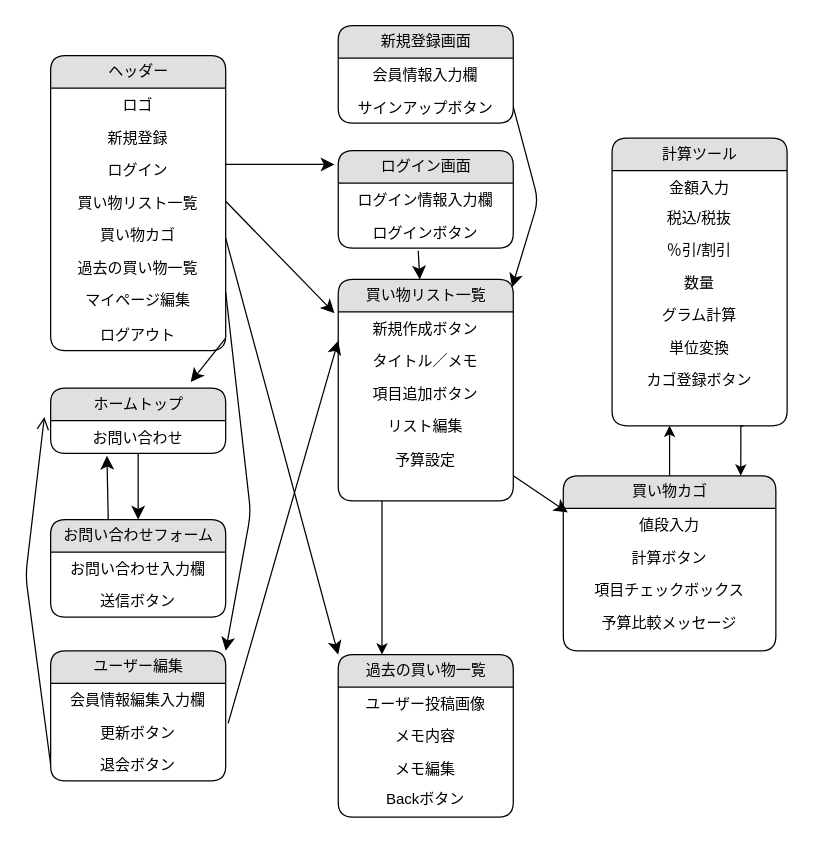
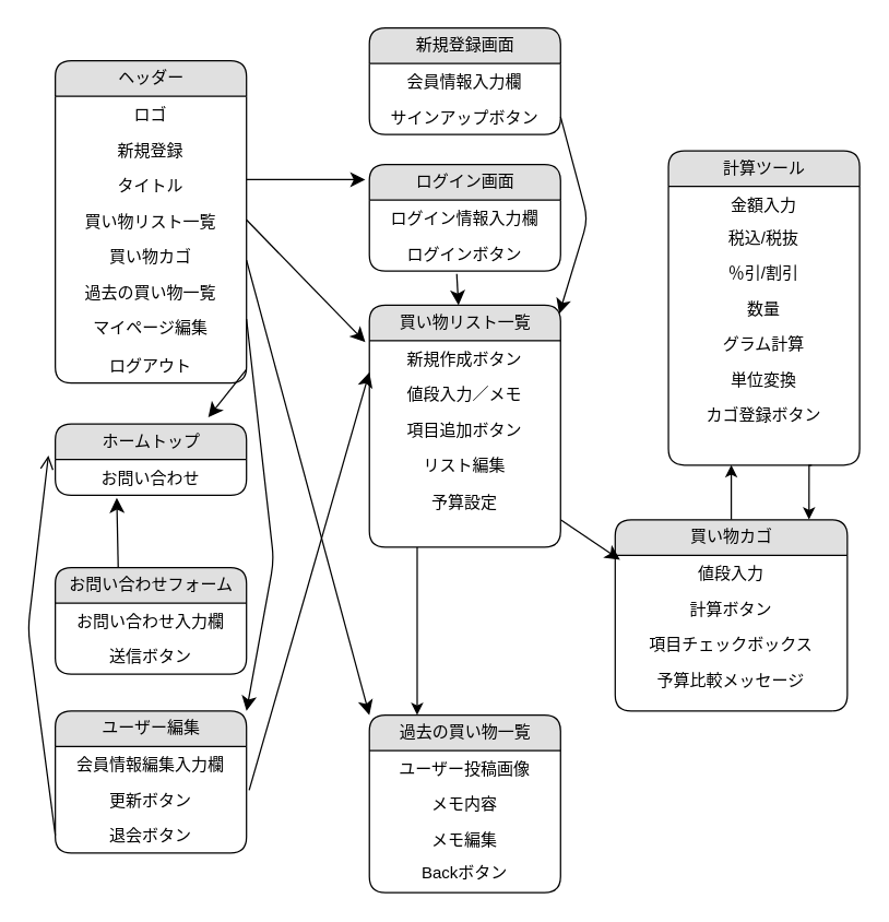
  <mxCell id="0" />
  <mxCell id="1" parent="0" />
  <mxCell id="2" style="edgeStyle=orthogonalEdgeStyle;rounded=0;orthogonalLoop=1;jettySize=auto;html=1;exitX=0.25;exitY=1;exitDx=0;exitDy=0;entryX=0.25;entryY=0;entryDx=0;entryDy=0;" edge="1" parent="1" source="3" target="33"><mxGeometry relative="1" as="geometry" /></mxCell>
  <mxCell id="3" value="買い物リスト一覧" style="swimlane;html=1;fontStyle=0;childLayout=stackLayout;horizontal=1;startSize=26;fillColor=#e0e0e0;horizontalStack=0;resizeParent=1;resizeLast=0;collapsible=1;marginBottom=0;swimlaneFillColor=#ffffff;align=center;rounded=1;shadow=0;comic=0;labelBackgroundColor=none;strokeWidth=1;fontFamily=Verdana;fontSize=12" vertex="1" parent="1"><mxGeometry x="270" y="223" width="140" height="177" as="geometry" /></mxCell>
  <mxCell id="4" value="新規作成ボタン" style="text;html=1;strokeColor=none;fillColor=none;spacingLeft=4;spacingRight=4;whiteSpace=wrap;overflow=hidden;rotatable=0;points=[[0,0.5],[1,0.5]];portConstraint=eastwest;align=center;" vertex="1" parent="3"><mxGeometry y="26" width="140" height="26" as="geometry" /></mxCell>
- <mxCell id="5" value="タイトル／メモ" style="text;html=1;strokeColor=none;fillColor=none;spacingLeft=4;spacingRight=4;whiteSpace=wrap;overflow=hidden;rotatable=0;points=[[0,0.5],[1,0.5]];portConstraint=eastwest;align=center;" vertex="1" parent="3"><mxGeometry y="52" width="140" height="26" as="geometry" /></mxCell>
+ <mxCell id="5" value="値段入力／メモ" style="text;html=1;strokeColor=none;fillColor=none;spacingLeft=4;spacingRight=4;whiteSpace=wrap;overflow=hidden;rotatable=0;points=[[0,0.5],[1,0.5]];portConstraint=eastwest;align=center;" vertex="1" parent="3"><mxGeometry y="52" width="140" height="26" as="geometry" /></mxCell>
  <mxCell id="6" value="項目追加ボタン" style="text;html=1;strokeColor=none;fillColor=none;spacingLeft=4;spacingRight=4;whiteSpace=wrap;overflow=hidden;rotatable=0;points=[[0,0.5],[1,0.5]];portConstraint=eastwest;align=center;" vertex="1" parent="3"><mxGeometry y="78" width="140" height="26" as="geometry" /></mxCell>
  <mxCell id="7" value="リスト編集" style="text;html=1;strokeColor=none;fillColor=none;spacingLeft=4;spacingRight=4;whiteSpace=wrap;overflow=hidden;rotatable=0;points=[[0,0.5],[1,0.5]];portConstraint=eastwest;align=center;" vertex="1" parent="3"><mxGeometry y="104" width="140" height="26" as="geometry" /></mxCell>
  <mxCell id="8" style="edgeStyle=orthogonalEdgeStyle;rounded=0;orthogonalLoop=1;jettySize=auto;html=1;exitX=0.5;exitY=0;exitDx=0;exitDy=0;" edge="1" parent="1" source="9"><mxGeometry relative="1" as="geometry"><mxPoint x="535" y="340" as="targetPoint" /></mxGeometry></mxCell>
  <mxCell id="9" value="買い物カゴ" style="swimlane;html=1;fontStyle=0;childLayout=stackLayout;horizontal=1;startSize=26;fillColor=#e0e0e0;horizontalStack=0;resizeParent=1;resizeLast=0;collapsible=1;marginBottom=0;swimlaneFillColor=#ffffff;align=center;rounded=1;shadow=0;comic=0;labelBackgroundColor=none;strokeWidth=1;fontFamily=Verdana;fontSize=12" vertex="1" parent="1"><mxGeometry x="450" y="380" width="170" height="140" as="geometry" /></mxCell>
  <mxCell id="10" value="値段入力" style="text;html=1;strokeColor=none;fillColor=none;spacingLeft=4;spacingRight=4;whiteSpace=wrap;overflow=hidden;rotatable=0;points=[[0,0.5],[1,0.5]];portConstraint=eastwest;align=center;" vertex="1" parent="9"><mxGeometry y="26" width="170" height="26" as="geometry" /></mxCell>
  <mxCell id="11" value="計算ボタン" style="text;html=1;strokeColor=none;fillColor=none;spacingLeft=4;spacingRight=4;whiteSpace=wrap;overflow=hidden;rotatable=0;points=[[0,0.5],[1,0.5]];portConstraint=eastwest;align=center;" vertex="1" parent="9"><mxGeometry y="52" width="170" height="26" as="geometry" /></mxCell>
  <mxCell id="12" value="項目チェックボックス" style="text;html=1;strokeColor=none;fillColor=none;spacingLeft=4;spacingRight=4;whiteSpace=wrap;overflow=hidden;rotatable=0;points=[[0,0.5],[1,0.5]];portConstraint=eastwest;align=center;" vertex="1" parent="9"><mxGeometry y="78" width="170" height="26" as="geometry" /></mxCell>
  <mxCell id="13" value="予算比較メッセージ" style="text;html=1;strokeColor=none;fillColor=none;spacingLeft=4;spacingRight=4;whiteSpace=wrap;overflow=hidden;rotatable=0;points=[[0,0.5],[1,0.5]];portConstraint=eastwest;align=center;" vertex="1" parent="9"><mxGeometry y="104" width="170" height="26" as="geometry" /></mxCell>
- <mxCell id="14" style="edgeStyle=none;html=1;labelBackgroundColor=none;startFill=0;startSize=8;endFill=1;endSize=8;fontFamily=Verdana;fontSize=12;entryX=0.5;entryY=0;entryDx=0;entryDy=0;" edge="1" parent="1" source="15" target="42"><mxGeometry relative="1" as="geometry"><Array as="points" /></mxGeometry></mxCell>
  <mxCell id="15" value="ホームトップ" style="swimlane;html=1;fontStyle=0;childLayout=stackLayout;horizontal=1;startSize=26;fillColor=#e0e0e0;horizontalStack=0;resizeParent=1;resizeLast=0;collapsible=1;marginBottom=0;swimlaneFillColor=#ffffff;align=center;rounded=1;shadow=0;comic=0;labelBackgroundColor=none;strokeWidth=1;fontFamily=Verdana;fontSize=12" vertex="1" parent="1"><mxGeometry x="40" y="310" width="140" height="52" as="geometry" /></mxCell>
  <mxCell id="16" value="お問い合わせ" style="text;html=1;strokeColor=none;fillColor=none;spacingLeft=4;spacingRight=4;whiteSpace=wrap;overflow=hidden;rotatable=0;points=[[0,0.5],[1,0.5]];portConstraint=eastwest;align=center;" vertex="1" parent="15"><mxGeometry y="26" width="140" height="26" as="geometry" /></mxCell>
  <mxCell id="17" value="新規登録画面" style="swimlane;html=1;fontStyle=0;childLayout=stackLayout;horizontal=1;startSize=26;fillColor=#e0e0e0;horizontalStack=0;resizeParent=1;resizeLast=0;collapsible=1;marginBottom=0;swimlaneFillColor=#ffffff;align=center;rounded=1;shadow=0;comic=0;labelBackgroundColor=none;strokeWidth=1;fontFamily=Verdana;fontSize=12" vertex="1" parent="1"><mxGeometry x="270" y="20" width="140" height="78" as="geometry" /></mxCell>
  <mxCell id="18" value="会員情報入力欄" style="text;html=1;strokeColor=none;fillColor=none;spacingLeft=4;spacingRight=4;whiteSpace=wrap;overflow=hidden;rotatable=0;points=[[0,0.5],[1,0.5]];portConstraint=eastwest;align=center;" vertex="1" parent="17"><mxGeometry y="26" width="140" height="26" as="geometry" /></mxCell>
  <mxCell id="19" value="サインアップボタン" style="text;html=1;strokeColor=none;fillColor=none;spacingLeft=4;spacingRight=4;whiteSpace=wrap;overflow=hidden;rotatable=0;points=[[0,0.5],[1,0.5]];portConstraint=eastwest;align=center;" vertex="1" parent="17"><mxGeometry y="52" width="140" height="26" as="geometry" /></mxCell>
  <mxCell id="20" value="ヘッダー" style="swimlane;html=1;fontStyle=0;childLayout=stackLayout;horizontal=1;startSize=26;fillColor=#e0e0e0;horizontalStack=0;resizeParent=1;resizeLast=0;collapsible=1;marginBottom=0;swimlaneFillColor=#ffffff;align=center;rounded=1;shadow=0;comic=0;labelBackgroundColor=none;strokeWidth=1;fontFamily=Verdana;fontSize=12" vertex="1" parent="1"><mxGeometry x="40" y="44" width="140" height="236" as="geometry" /></mxCell>
  <mxCell id="21" value="ロゴ" style="text;html=1;strokeColor=none;fillColor=none;spacingLeft=4;spacingRight=4;whiteSpace=wrap;overflow=hidden;rotatable=0;points=[[0,0.5],[1,0.5]];portConstraint=eastwest;align=center;" vertex="1" parent="20"><mxGeometry y="26" width="140" height="26" as="geometry" /></mxCell>
  <mxCell id="22" value="新規登録" style="text;html=1;strokeColor=none;fillColor=none;spacingLeft=4;spacingRight=4;whiteSpace=wrap;overflow=hidden;rotatable=0;points=[[0,0.5],[1,0.5]];portConstraint=eastwest;align=center;" vertex="1" parent="20"><mxGeometry y="52" width="140" height="26" as="geometry" /></mxCell>
- <mxCell id="23" value="ログイン" style="text;html=1;strokeColor=none;fillColor=none;spacingLeft=4;spacingRight=4;whiteSpace=wrap;overflow=hidden;rotatable=0;points=[[0,0.5],[1,0.5]];portConstraint=eastwest;align=center;" vertex="1" parent="20"><mxGeometry y="78" width="140" height="26" as="geometry" /></mxCell>
+ <mxCell id="23" value="タイトル" style="text;html=1;strokeColor=none;fillColor=none;spacingLeft=4;spacingRight=4;whiteSpace=wrap;overflow=hidden;rotatable=0;points=[[0,0.5],[1,0.5]];portConstraint=eastwest;align=center;" vertex="1" parent="20"><mxGeometry y="78" width="140" height="26" as="geometry" /></mxCell>
  <mxCell id="24" value="買い物リスト一覧" style="text;html=1;strokeColor=none;fillColor=none;spacingLeft=4;spacingRight=4;whiteSpace=wrap;overflow=hidden;rotatable=0;points=[[0,0.5],[1,0.5]];portConstraint=eastwest;align=center;" vertex="1" parent="20"><mxGeometry y="104" width="140" height="26" as="geometry" /></mxCell>
  <mxCell id="25" value="買い物カゴ" style="text;html=1;strokeColor=none;fillColor=none;spacingLeft=4;spacingRight=4;whiteSpace=wrap;overflow=hidden;rotatable=0;points=[[0,0.5],[1,0.5]];portConstraint=eastwest;align=center;" vertex="1" parent="20"><mxGeometry y="130" width="140" height="26" as="geometry" /></mxCell>
  <mxCell id="26" value="過去の買い物一覧" style="text;html=1;strokeColor=none;fillColor=none;spacingLeft=4;spacingRight=4;whiteSpace=wrap;overflow=hidden;rotatable=0;points=[[0,0.5],[1,0.5]];portConstraint=eastwest;align=center;" vertex="1" parent="20"><mxGeometry y="156" width="140" height="26" as="geometry" /></mxCell>
  <mxCell id="27" value="マイページ編集" style="text;html=1;strokeColor=none;fillColor=none;spacingLeft=4;spacingRight=4;whiteSpace=wrap;overflow=hidden;rotatable=0;points=[[0,0.5],[1,0.5]];portConstraint=eastwest;align=center;" vertex="1" parent="20"><mxGeometry y="182" width="140" height="28" as="geometry" /></mxCell>
  <mxCell id="28" value="ログアウト" style="text;html=1;strokeColor=none;fillColor=none;spacingLeft=4;spacingRight=4;whiteSpace=wrap;overflow=hidden;rotatable=0;points=[[0,0.5],[1,0.5]];portConstraint=eastwest;align=center;" vertex="1" parent="20"><mxGeometry y="210" width="140" height="26" as="geometry" /></mxCell>
  <mxCell id="29" style="edgeStyle=none;html=1;labelBackgroundColor=none;startFill=0;startSize=8;endFill=1;endSize=8;fontFamily=Verdana;fontSize=12;exitX=0.457;exitY=1.077;exitDx=0;exitDy=0;exitPerimeter=0;" edge="1" parent="1" source="32" target="3"><mxGeometry relative="1" as="geometry"><mxPoint x="490" y="200" as="targetPoint" /></mxGeometry></mxCell>
  <mxCell id="30" value="ログイン画面" style="swimlane;html=1;fontStyle=0;childLayout=stackLayout;horizontal=1;startSize=26;fillColor=#e0e0e0;horizontalStack=0;resizeParent=1;resizeLast=0;collapsible=1;marginBottom=0;swimlaneFillColor=#ffffff;align=center;rounded=1;shadow=0;comic=0;labelBackgroundColor=none;strokeWidth=1;fontFamily=Verdana;fontSize=12" vertex="1" parent="1"><mxGeometry x="270" y="120" width="140" height="78" as="geometry" /></mxCell>
  <mxCell id="31" value="ログイン情報入力欄" style="text;html=1;strokeColor=none;fillColor=none;spacingLeft=4;spacingRight=4;whiteSpace=wrap;overflow=hidden;rotatable=0;points=[[0,0.5],[1,0.5]];portConstraint=eastwest;align=center;" vertex="1" parent="30"><mxGeometry y="26" width="140" height="26" as="geometry" /></mxCell>
  <mxCell id="32" value="ログインボタン" style="text;html=1;strokeColor=none;fillColor=none;spacingLeft=4;spacingRight=4;whiteSpace=wrap;overflow=hidden;rotatable=0;points=[[0,0.5],[1,0.5]];portConstraint=eastwest;align=center;" vertex="1" parent="30"><mxGeometry y="52" width="140" height="26" as="geometry" /></mxCell>
  <mxCell id="33" value="過去の買い物一覧" style="swimlane;html=1;fontStyle=0;childLayout=stackLayout;horizontal=1;startSize=26;fillColor=#e0e0e0;horizontalStack=0;resizeParent=1;resizeLast=0;collapsible=1;marginBottom=0;swimlaneFillColor=#ffffff;align=center;rounded=1;shadow=0;comic=0;labelBackgroundColor=none;strokeWidth=1;fontFamily=Verdana;fontSize=12" vertex="1" parent="1"><mxGeometry x="270" y="523" width="140" height="130" as="geometry" /></mxCell>
  <mxCell id="34" value="ユーザー投稿画像" style="text;html=1;strokeColor=none;fillColor=none;spacingLeft=4;spacingRight=4;whiteSpace=wrap;overflow=hidden;rotatable=0;points=[[0,0.5],[1,0.5]];portConstraint=eastwest;align=center;" vertex="1" parent="33"><mxGeometry y="26" width="140" height="26" as="geometry" /></mxCell>
  <mxCell id="35" value="メモ内容" style="text;html=1;strokeColor=none;fillColor=none;spacingLeft=4;spacingRight=4;whiteSpace=wrap;overflow=hidden;rotatable=0;points=[[0,0.5],[1,0.5]];portConstraint=eastwest;align=center;" vertex="1" parent="33"><mxGeometry y="52" width="140" height="26" as="geometry" /></mxCell>
  <mxCell id="36" value="メモ編集" style="text;html=1;strokeColor=none;fillColor=none;spacingLeft=4;spacingRight=4;whiteSpace=wrap;overflow=hidden;rotatable=0;points=[[0,0.5],[1,0.5]];portConstraint=eastwest;align=center;" vertex="1" parent="33"><mxGeometry y="78" width="140" height="24" as="geometry" /></mxCell>
  <mxCell id="37" value="Backボタン" style="text;html=1;strokeColor=none;fillColor=none;spacingLeft=4;spacingRight=4;whiteSpace=wrap;overflow=hidden;rotatable=0;points=[[0,0.5],[1,0.5]];portConstraint=eastwest;align=center;" vertex="1" parent="33"><mxGeometry y="102" width="140" height="26" as="geometry" /></mxCell>
  <mxCell id="38" value="ユーザー編集" style="swimlane;html=1;fontStyle=0;childLayout=stackLayout;horizontal=1;startSize=26;fillColor=#e0e0e0;horizontalStack=0;resizeParent=1;resizeLast=0;collapsible=1;marginBottom=0;swimlaneFillColor=#ffffff;align=center;rounded=1;shadow=0;comic=0;labelBackgroundColor=none;strokeWidth=1;fontFamily=Verdana;fontSize=12" vertex="1" parent="1"><mxGeometry x="40" y="520" width="140" height="104" as="geometry" /></mxCell>
  <mxCell id="39" value="会員情報編集入力欄" style="text;html=1;strokeColor=none;fillColor=none;spacingLeft=4;spacingRight=4;whiteSpace=wrap;overflow=hidden;rotatable=0;points=[[0,0.5],[1,0.5]];portConstraint=eastwest;align=center;" vertex="1" parent="38"><mxGeometry y="26" width="140" height="26" as="geometry" /></mxCell>
  <mxCell id="40" value="更新ボタン" style="text;html=1;strokeColor=none;fillColor=none;spacingLeft=4;spacingRight=4;whiteSpace=wrap;overflow=hidden;rotatable=0;points=[[0,0.5],[1,0.5]];portConstraint=eastwest;align=center;" vertex="1" parent="38"><mxGeometry y="52" width="140" height="26" as="geometry" /></mxCell>
  <mxCell id="41" value="退会ボタン" style="text;html=1;strokeColor=none;fillColor=none;spacingLeft=4;spacingRight=4;whiteSpace=wrap;overflow=hidden;rotatable=0;points=[[0,0.5],[1,0.5]];portConstraint=eastwest;align=center;" vertex="1" parent="38"><mxGeometry y="78" width="140" height="26" as="geometry" /></mxCell>
  <mxCell id="42" value="お問い合わせフォーム" style="swimlane;html=1;fontStyle=0;childLayout=stackLayout;horizontal=1;startSize=26;fillColor=#e0e0e0;horizontalStack=0;resizeParent=1;resizeLast=0;collapsible=1;marginBottom=0;swimlaneFillColor=#ffffff;align=center;rounded=1;shadow=0;comic=0;labelBackgroundColor=none;strokeWidth=1;fontFamily=Verdana;fontSize=12" vertex="1" parent="1"><mxGeometry x="40" y="415" width="140" height="78" as="geometry" /></mxCell>
  <mxCell id="43" value="お問い合わせ入力欄" style="text;html=1;strokeColor=none;fillColor=none;spacingLeft=4;spacingRight=4;whiteSpace=wrap;overflow=hidden;rotatable=0;points=[[0,0.5],[1,0.5]];portConstraint=eastwest;align=center;" vertex="1" parent="42"><mxGeometry y="26" width="140" height="26" as="geometry" /></mxCell>
  <mxCell id="44" value="送信ボタン" style="text;html=1;strokeColor=none;fillColor=none;spacingLeft=4;spacingRight=4;whiteSpace=wrap;overflow=hidden;rotatable=0;points=[[0,0.5],[1,0.5]];portConstraint=eastwest;align=center;" vertex="1" parent="42"><mxGeometry y="52" width="140" height="26" as="geometry" /></mxCell>
  <mxCell id="45" style="edgeStyle=none;html=1;labelBackgroundColor=none;startFill=0;startSize=8;endFill=1;endSize=8;fontFamily=Verdana;fontSize=12;" edge="1" parent="1"><mxGeometry relative="1" as="geometry"><mxPoint x="180" y="131" as="sourcePoint" /><mxPoint x="267" y="131" as="targetPoint" /><Array as="points" /></mxGeometry></mxCell>
  <mxCell id="46" style="edgeStyle=none;html=1;labelBackgroundColor=none;startFill=0;startSize=8;endFill=1;endSize=8;fontFamily=Verdana;fontSize=12;exitX=1;exitY=0.5;exitDx=0;exitDy=0;entryX=0.993;entryY=0.035;entryDx=0;entryDy=0;entryPerimeter=0;" edge="1" parent="1" source="19" target="3"><mxGeometry relative="1" as="geometry"><mxPoint x="420" y="137.182" as="sourcePoint" /><mxPoint x="460" y="160" as="targetPoint" /><Array as="points"><mxPoint x="430" y="160" /></Array></mxGeometry></mxCell>
  <mxCell id="47" style="edgeStyle=none;html=1;labelBackgroundColor=none;startFill=0;startSize=8;endFill=1;endSize=8;fontFamily=Verdana;fontSize=12;" edge="1" parent="1"><mxGeometry relative="1" as="geometry"><mxPoint x="180" y="160.5" as="sourcePoint" /><mxPoint x="267" y="250" as="targetPoint" /><Array as="points" /></mxGeometry></mxCell>
  <mxCell id="48" style="edgeStyle=none;html=1;labelBackgroundColor=none;startFill=0;startSize=8;endFill=1;endSize=8;fontFamily=Verdana;fontSize=12;entryX=0;entryY=0;entryDx=0;entryDy=0;" edge="1" parent="1" target="33"><mxGeometry relative="1" as="geometry"><mxPoint x="180" y="190" as="sourcePoint" /><mxPoint x="267" y="190" as="targetPoint" /><Array as="points" /></mxGeometry></mxCell>
  <mxCell id="49" style="edgeStyle=none;html=1;labelBackgroundColor=none;startFill=0;startSize=8;endFill=1;endSize=8;fontFamily=Verdana;fontSize=12;entryX=1;entryY=0;entryDx=0;entryDy=0;" edge="1" parent="1" target="38"><mxGeometry relative="1" as="geometry"><mxPoint x="180" y="233" as="sourcePoint" /><mxPoint x="220" y="560" as="targetPoint" /><Array as="points"><mxPoint x="200" y="410" /></Array></mxGeometry></mxCell>
  <mxCell id="50" style="edgeStyle=none;html=1;labelBackgroundColor=none;startFill=0;startSize=8;endFill=1;endSize=8;fontFamily=Verdana;fontSize=12;entryX=0.8;entryY=-0.096;entryDx=0;entryDy=0;entryPerimeter=0;" edge="1" parent="1" target="15"><mxGeometry relative="1" as="geometry"><mxPoint x="180" y="270" as="sourcePoint" /><mxPoint x="267" y="270" as="targetPoint" /><Array as="points" /></mxGeometry></mxCell>
  <mxCell id="51" style="edgeStyle=none;html=1;labelBackgroundColor=none;startFill=0;startSize=8;endFill=1;endSize=8;fontFamily=Verdana;fontSize=12;entryX=0.021;entryY=0.131;entryDx=0;entryDy=0;entryPerimeter=0;" edge="1" parent="1" target="10"><mxGeometry relative="1" as="geometry"><mxPoint x="410" y="380.004" as="sourcePoint" /><mxPoint x="440" y="400" as="targetPoint" /></mxGeometry></mxCell>
  <mxCell id="52" value="計算ツール" style="swimlane;html=1;fontStyle=0;childLayout=stackLayout;horizontal=1;startSize=26;fillColor=#e0e0e0;horizontalStack=0;resizeParent=1;resizeLast=0;collapsible=1;marginBottom=0;swimlaneFillColor=#ffffff;align=center;rounded=1;shadow=0;comic=0;labelBackgroundColor=none;strokeWidth=1;fontFamily=Verdana;fontSize=12" vertex="1" parent="1"><mxGeometry x="489" y="110" width="140" height="230" as="geometry" /></mxCell>
  <mxCell id="53" value="金額入力" style="text;html=1;strokeColor=none;fillColor=none;spacingLeft=4;spacingRight=4;whiteSpace=wrap;overflow=hidden;rotatable=0;points=[[0,0.5],[1,0.5]];portConstraint=eastwest;align=center;" vertex="1" parent="52"><mxGeometry y="26" width="140" height="24" as="geometry" /></mxCell>
  <mxCell id="54" value="&lt;div&gt;税込/税抜&lt;/div&gt;&lt;div&gt;&lt;br&gt;&lt;/div&gt;" style="text;html=1;strokeColor=none;fillColor=none;spacingLeft=4;spacingRight=4;whiteSpace=wrap;overflow=hidden;rotatable=0;points=[[0,0.5],[1,0.5]];portConstraint=eastwest;align=center;" vertex="1" parent="52"><mxGeometry y="50" width="140" height="26" as="geometry" /></mxCell>
  <mxCell id="55" value="&lt;div&gt;％引/割引&lt;/div&gt;" style="text;html=1;strokeColor=none;fillColor=none;spacingLeft=4;spacingRight=4;whiteSpace=wrap;overflow=hidden;rotatable=0;points=[[0,0.5],[1,0.5]];portConstraint=eastwest;align=center;" vertex="1" parent="52"><mxGeometry y="76" width="140" height="26" as="geometry" /></mxCell>
  <mxCell id="56" value="&lt;div&gt;数量&lt;/div&gt;" style="text;html=1;strokeColor=none;fillColor=none;spacingLeft=4;spacingRight=4;whiteSpace=wrap;overflow=hidden;rotatable=0;points=[[0,0.5],[1,0.5]];portConstraint=eastwest;align=center;" vertex="1" parent="52"><mxGeometry y="102" width="140" height="26" as="geometry" /></mxCell>
  <mxCell id="57" value="グラム計算" style="text;html=1;strokeColor=none;fillColor=none;spacingLeft=4;spacingRight=4;whiteSpace=wrap;overflow=hidden;rotatable=0;points=[[0,0.5],[1,0.5]];portConstraint=eastwest;align=center;" vertex="1" parent="52"><mxGeometry y="128" width="140" height="26" as="geometry" /></mxCell>
  <mxCell id="58" value="単位変換" style="text;html=1;strokeColor=none;fillColor=none;spacingLeft=4;spacingRight=4;whiteSpace=wrap;overflow=hidden;rotatable=0;points=[[0,0.5],[1,0.5]];portConstraint=eastwest;align=center;" vertex="1" parent="52"><mxGeometry y="154" width="140" height="26" as="geometry" /></mxCell>
  <mxCell id="59" value="&lt;div&gt;カゴ登録ボタン&lt;/div&gt;" style="text;html=1;strokeColor=none;fillColor=none;spacingLeft=4;spacingRight=4;whiteSpace=wrap;overflow=hidden;rotatable=0;points=[[0,0.5],[1,0.5]];portConstraint=eastwest;align=center;" vertex="1" parent="52"><mxGeometry y="180" width="140" height="26" as="geometry" /></mxCell>
  <mxCell id="60" style="edgeStyle=none;html=1;labelBackgroundColor=none;startFill=0;startSize=8;endFill=1;endSize=8;fontFamily=Verdana;fontSize=12;exitX=0.329;exitY=0;exitDx=0;exitDy=0;exitPerimeter=0;" edge="1" parent="1" source="42"><mxGeometry relative="1" as="geometry"><mxPoint x="85" y="410" as="sourcePoint" /><mxPoint x="85" y="364" as="targetPoint" /><Array as="points" /></mxGeometry></mxCell>
  <mxCell id="61" style="edgeStyle=none;html=1;labelBackgroundColor=none;startFill=0;startSize=8;endFill=1;endSize=8;fontFamily=Verdana;fontSize=12;exitX=1.014;exitY=0.231;exitDx=0;exitDy=0;exitPerimeter=0;entryX=0;entryY=0.5;entryDx=0;entryDy=0;" edge="1" parent="1" source="40"><mxGeometry relative="1" as="geometry"><mxPoint x="191.06" y="574" as="sourcePoint" /><mxPoint x="270" y="272" as="targetPoint" /><Array as="points" /></mxGeometry></mxCell>
  <mxCell id="62" style="edgeStyle=none;html=1;labelBackgroundColor=none;startFill=0;startSize=8;endFill=1;endSize=8;fontFamily=Verdana;fontSize=12;exitX=0;exitY=0.5;exitDx=0;exitDy=0;entryX=-0.036;entryY=-0.115;entryDx=0;entryDy=0;entryPerimeter=0;endArrow=open;" edge="1" parent="1" source="41" target="16"><mxGeometry relative="1" as="geometry"><mxPoint x="31.06" y="601" as="sourcePoint" /><mxPoint y="470" as="targetPoint" x="10" /><Array as="points"><mxPoint x="20" y="460" /></Array></mxGeometry></mxCell>
  <mxCell id="63" style="edgeStyle=orthogonalEdgeStyle;rounded=0;orthogonalLoop=1;jettySize=auto;html=1;exitX=0.75;exitY=1;exitDx=0;exitDy=0;entryX=0.835;entryY=-0.001;entryDx=0;entryDy=0;entryPerimeter=0;" edge="1" parent="1" source="52" target="9"><mxGeometry relative="1" as="geometry" /></mxCell>
  <mxCell id="64" value="予算設定" style="text;html=1;strokeColor=none;fillColor=none;spacingLeft=4;spacingRight=4;whiteSpace=wrap;overflow=hidden;rotatable=0;points=[[0,0.5],[1,0.5]];portConstraint=eastwest;align=center;" vertex="1" parent="1"><mxGeometry x="270" y="354" width="140" height="26" as="geometry" /></mxCell>
